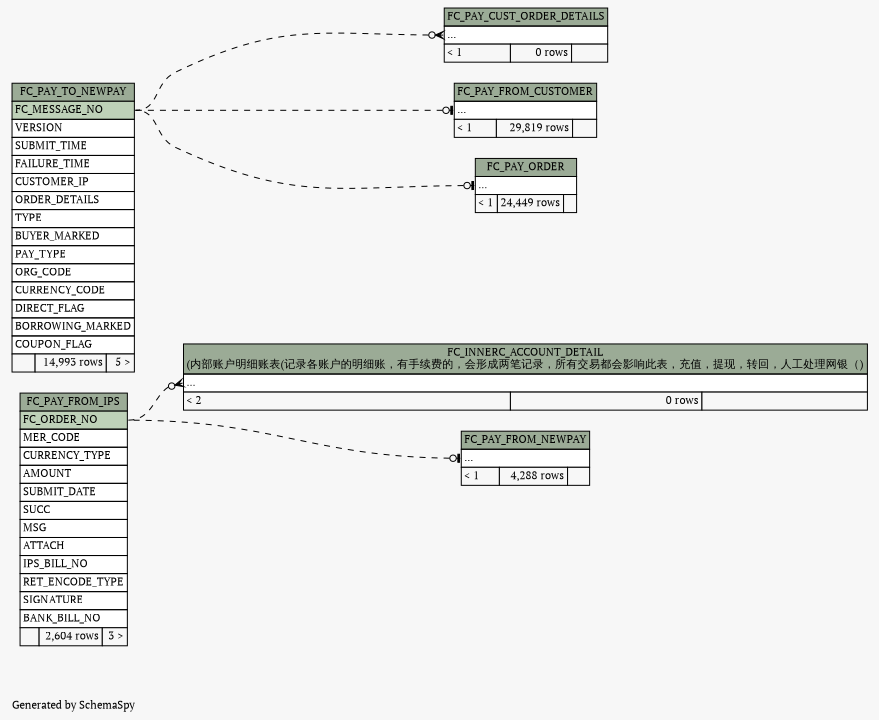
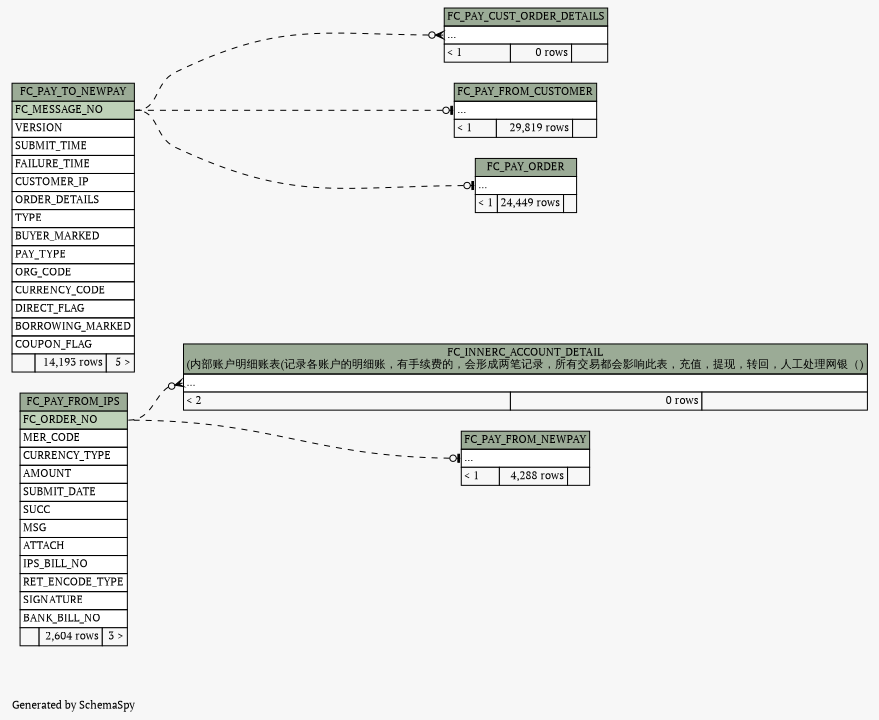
  digraph {
    bgcolor="#f7f7f7"
    fontname="PT Serif"
    fontsize=11
    label="\nGenerated by SchemaSpy"
    labeljust=l
    nodesep=0.18
    rankdir=RL
    ranksep=0.46
    node [fontname="PT Serif" fontsize=11 shape=plaintext]
    edge [arrowhead=none arrowsize=0.8 arrowtail=teeodot dir=back fontname="PT Serif" headport="FC_MESSAGE_NO:e" style=dashed tailport="elipses:w"]
    n1 [label=<     <TABLE BORDER="0" CELLBORDER="1" CELLSPACING="0" BGCOLOR="#ffffff">       <TR><TD COLSPAN="3" BGCOLOR="#9bab96" ALIGN="CENTER">FC_INNERC_ACCOUNT_DETAIL<br/>(内部账户明细账表(记录各账户的明细账，有手续费的，会形成两笔记录，所有交易都会影响此表，充值，提现，转回，人工处理网银（)</TD></TR>       <TR><TD PORT="elipses" COLSPAN="3" ALIGN="LEFT">...</TD></TR>       <TR><TD ALIGN="LEFT" BGCOLOR="#f7f7f7">&lt; 2</TD><TD ALIGN="RIGHT" BGCOLOR="#f7f7f7">0 rows</TD><TD ALIGN="RIGHT" BGCOLOR="#f7f7f7">  </TD></TR>     </TABLE>>]
    n2 [label=<     <TABLE BORDER="0" CELLBORDER="1" CELLSPACING="0" BGCOLOR="#ffffff">       <TR><TD COLSPAN="3" BGCOLOR="#9bab96" ALIGN="CENTER">FC_PAY_FROM_IPS</TD></TR>       <TR><TD PORT="FC_ORDER_NO" COLSPAN="3" BGCOLOR="#bed1b8" ALIGN="LEFT">FC_ORDER_NO</TD></TR>       <TR><TD PORT="MER_CODE" COLSPAN="3" ALIGN="LEFT">MER_CODE</TD></TR>       <TR><TD PORT="CURRENCY_TYPE" COLSPAN="3" ALIGN="LEFT">CURRENCY_TYPE</TD></TR>       <TR><TD PORT="AMOUNT" COLSPAN="3" ALIGN="LEFT">AMOUNT</TD></TR>       <TR><TD PORT="SUBMIT_DATE" COLSPAN="3" ALIGN="LEFT">SUBMIT_DATE</TD></TR>       <TR><TD PORT="SUCC" COLSPAN="3" ALIGN="LEFT">SUCC</TD></TR>       <TR><TD PORT="MSG" COLSPAN="3" ALIGN="LEFT">MSG</TD></TR>       <TR><TD PORT="ATTACH" COLSPAN="3" ALIGN="LEFT">ATTACH</TD></TR>       <TR><TD PORT="IPS_BILL_NO" COLSPAN="3" ALIGN="LEFT">IPS_BILL_NO</TD></TR>       <TR><TD PORT="RET_ENCODE_TYPE" COLSPAN="3" ALIGN="LEFT">RET_ENCODE_TYPE</TD></TR>       <TR><TD PORT="SIGNATURE" COLSPAN="3" ALIGN="LEFT">SIGNATURE</TD></TR>       <TR><TD PORT="BANK_BILL_NO" COLSPAN="3" ALIGN="LEFT">BANK_BILL_NO</TD></TR>       <TR><TD ALIGN="LEFT" BGCOLOR="#f7f7f7">  </TD><TD ALIGN="RIGHT" BGCOLOR="#f7f7f7">2,604 rows</TD><TD ALIGN="RIGHT" BGCOLOR="#f7f7f7">3 &gt;</TD></TR>     </TABLE>>]
    n3 [label=<     <TABLE BORDER="0" CELLBORDER="1" CELLSPACING="0" BGCOLOR="#ffffff">       <TR><TD COLSPAN="3" BGCOLOR="#9bab96" ALIGN="CENTER">FC_PAY_CUST_ORDER_DETAILS</TD></TR>       <TR><TD PORT="elipses" COLSPAN="3" ALIGN="LEFT">...</TD></TR>       <TR><TD ALIGN="LEFT" BGCOLOR="#f7f7f7">&lt; 1</TD><TD ALIGN="RIGHT" BGCOLOR="#f7f7f7">0 rows</TD><TD ALIGN="RIGHT" BGCOLOR="#f7f7f7">  </TD></TR>     </TABLE>>]
-   n4 [label=<     <TABLE BORDER="0" CELLBORDER="1" CELLSPACING="0" BGCOLOR="#ffffff">       <TR><TD COLSPAN="3" BGCOLOR="#9bab96" ALIGN="CENTER">FC_PAY_TO_NEWPAY</TD></TR>       <TR><TD PORT="FC_MESSAGE_NO" COLSPAN="3" BGCOLOR="#bed1b8" ALIGN="LEFT">FC_MESSAGE_NO</TD></TR>       <TR><TD PORT="VERSION" COLSPAN="3" ALIGN="LEFT">VERSION</TD></TR>       <TR><TD PORT="SUBMIT_TIME" COLSPAN="3" ALIGN="LEFT">SUBMIT_TIME</TD></TR>       <TR><TD PORT="FAILURE_TIME" COLSPAN="3" ALIGN="LEFT">FAILURE_TIME</TD></TR>       <TR><TD PORT="CUSTOMER_IP" COLSPAN="3" ALIGN="LEFT">CUSTOMER_IP</TD></TR>       <TR><TD PORT="ORDER_DETAILS" COLSPAN="3" ALIGN="LEFT">ORDER_DETAILS</TD></TR>       <TR><TD PORT="TYPE" COLSPAN="3" ALIGN="LEFT">TYPE</TD></TR>       <TR><TD PORT="BUYER_MARKED" COLSPAN="3" ALIGN="LEFT">BUYER_MARKED</TD></TR>       <TR><TD PORT="PAY_TYPE" COLSPAN="3" ALIGN="LEFT">PAY_TYPE</TD></TR>       <TR><TD PORT="ORG_CODE" COLSPAN="3" ALIGN="LEFT">ORG_CODE</TD></TR>       <TR><TD PORT="CURRENCY_CODE" COLSPAN="3" ALIGN="LEFT">CURRENCY_CODE</TD></TR>       <TR><TD PORT="DIRECT_FLAG" COLSPAN="3" ALIGN="LEFT">DIRECT_FLAG</TD></TR>       <TR><TD PORT="BORROWING_MARKED" COLSPAN="3" ALIGN="LEFT">BORROWING_MARKED</TD></TR>       <TR><TD PORT="COUPON_FLAG" COLSPAN="3" ALIGN="LEFT">COUPON_FLAG</TD></TR>       <TR><TD ALIGN="LEFT" BGCOLOR="#f7f7f7">  </TD><TD ALIGN="RIGHT" BGCOLOR="#f7f7f7">14,993 rows</TD><TD ALIGN="RIGHT" BGCOLOR="#f7f7f7">5 &gt;</TD></TR>     </TABLE>>]
+   n4 [label=<     <TABLE BORDER="0" CELLBORDER="1" CELLSPACING="0" BGCOLOR="#ffffff">       <TR><TD COLSPAN="3" BGCOLOR="#9bab96" ALIGN="CENTER">FC_PAY_TO_NEWPAY</TD></TR>       <TR><TD PORT="FC_MESSAGE_NO" COLSPAN="3" BGCOLOR="#bed1b8" ALIGN="LEFT">FC_MESSAGE_NO</TD></TR>       <TR><TD PORT="VERSION" COLSPAN="3" ALIGN="LEFT">VERSION</TD></TR>       <TR><TD PORT="SUBMIT_TIME" COLSPAN="3" ALIGN="LEFT">SUBMIT_TIME</TD></TR>       <TR><TD PORT="FAILURE_TIME" COLSPAN="3" ALIGN="LEFT">FAILURE_TIME</TD></TR>       <TR><TD PORT="CUSTOMER_IP" COLSPAN="3" ALIGN="LEFT">CUSTOMER_IP</TD></TR>       <TR><TD PORT="ORDER_DETAILS" COLSPAN="3" ALIGN="LEFT">ORDER_DETAILS</TD></TR>       <TR><TD PORT="TYPE" COLSPAN="3" ALIGN="LEFT">TYPE</TD></TR>       <TR><TD PORT="BUYER_MARKED" COLSPAN="3" ALIGN="LEFT">BUYER_MARKED</TD></TR>       <TR><TD PORT="PAY_TYPE" COLSPAN="3" ALIGN="LEFT">PAY_TYPE</TD></TR>       <TR><TD PORT="ORG_CODE" COLSPAN="3" ALIGN="LEFT">ORG_CODE</TD></TR>       <TR><TD PORT="CURRENCY_CODE" COLSPAN="3" ALIGN="LEFT">CURRENCY_CODE</TD></TR>       <TR><TD PORT="DIRECT_FLAG" COLSPAN="3" ALIGN="LEFT">DIRECT_FLAG</TD></TR>       <TR><TD PORT="BORROWING_MARKED" COLSPAN="3" ALIGN="LEFT">BORROWING_MARKED</TD></TR>       <TR><TD PORT="COUPON_FLAG" COLSPAN="3" ALIGN="LEFT">COUPON_FLAG</TD></TR>       <TR><TD ALIGN="LEFT" BGCOLOR="#f7f7f7">  </TD><TD ALIGN="RIGHT" BGCOLOR="#f7f7f7">14,193 rows</TD><TD ALIGN="RIGHT" BGCOLOR="#f7f7f7">5 &gt;</TD></TR>     </TABLE>>]
    n5 [label=<     <TABLE BORDER="0" CELLBORDER="1" CELLSPACING="0" BGCOLOR="#ffffff">       <TR><TD COLSPAN="3" BGCOLOR="#9bab96" ALIGN="CENTER">FC_PAY_FROM_CUSTOMER</TD></TR>       <TR><TD PORT="elipses" COLSPAN="3" ALIGN="LEFT">...</TD></TR>       <TR><TD ALIGN="LEFT" BGCOLOR="#f7f7f7">&lt; 1</TD><TD ALIGN="RIGHT" BGCOLOR="#f7f7f7">29,819 rows</TD><TD ALIGN="RIGHT" BGCOLOR="#f7f7f7">  </TD></TR>     </TABLE>>]
    n6 [label=<     <TABLE BORDER="0" CELLBORDER="1" CELLSPACING="0" BGCOLOR="#ffffff">       <TR><TD COLSPAN="3" BGCOLOR="#9bab96" ALIGN="CENTER">FC_PAY_FROM_NEWPAY</TD></TR>       <TR><TD PORT="elipses" COLSPAN="3" ALIGN="LEFT">...</TD></TR>       <TR><TD ALIGN="LEFT" BGCOLOR="#f7f7f7">&lt; 1</TD><TD ALIGN="RIGHT" BGCOLOR="#f7f7f7">4,288 rows</TD><TD ALIGN="RIGHT" BGCOLOR="#f7f7f7">  </TD></TR>     </TABLE>>]
    n7 [label=<     <TABLE BORDER="0" CELLBORDER="1" CELLSPACING="0" BGCOLOR="#ffffff">       <TR><TD COLSPAN="3" BGCOLOR="#9bab96" ALIGN="CENTER">FC_PAY_ORDER</TD></TR>       <TR><TD PORT="elipses" COLSPAN="3" ALIGN="LEFT">...</TD></TR>       <TR><TD ALIGN="LEFT" BGCOLOR="#f7f7f7">&lt; 1</TD><TD ALIGN="RIGHT" BGCOLOR="#f7f7f7">24,449 rows</TD><TD ALIGN="RIGHT" BGCOLOR="#f7f7f7">  </TD></TR>     </TABLE>>]
    n1 -> n2 [arrowtail=crowodot headport="FC_ORDER_NO:e"]
    n3 -> n4 [arrowtail=crowodot]
    n5 -> n4
    n6 -> n2 [headport="FC_ORDER_NO:e"]
    n7 -> n4
  }
